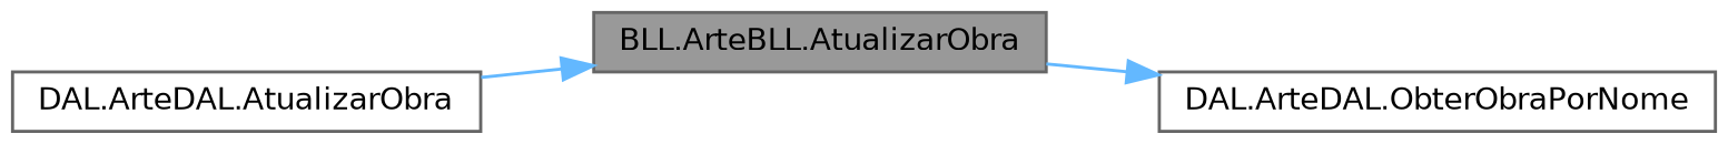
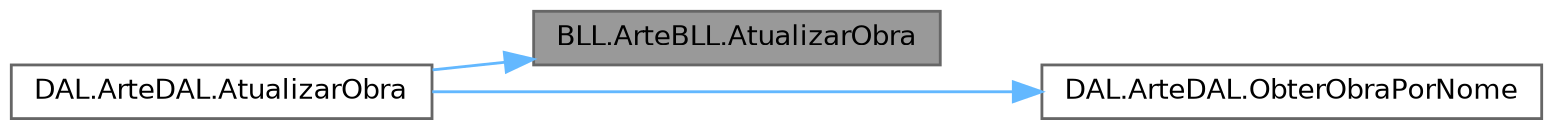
  digraph {
    rankdir=LR
    node [color=grey40 fillcolor=white fontname=Helvetica fontsize=10 shape=box style=filled]
    edge [color=steelblue1 fontname=Helvetica fontsize=10 labelfontname=Helvetica labelfontsize=10 style=solid]
    n1 [color=gray40 fillcolor=grey60 fontcolor=black height=0.2 label="BLL.ArteBLL.AtualizarObra" width=0.4]
    n2 [height=0.2 label="DAL.ArteDAL.AtualizarObra" width=0.4]
    n3 [height=0.2 label="DAL.ArteDAL.ObterObraPorNome" width=0.4]
    n2 -> n1
-   n1 -> n3
+   n2 -> n3
  }
